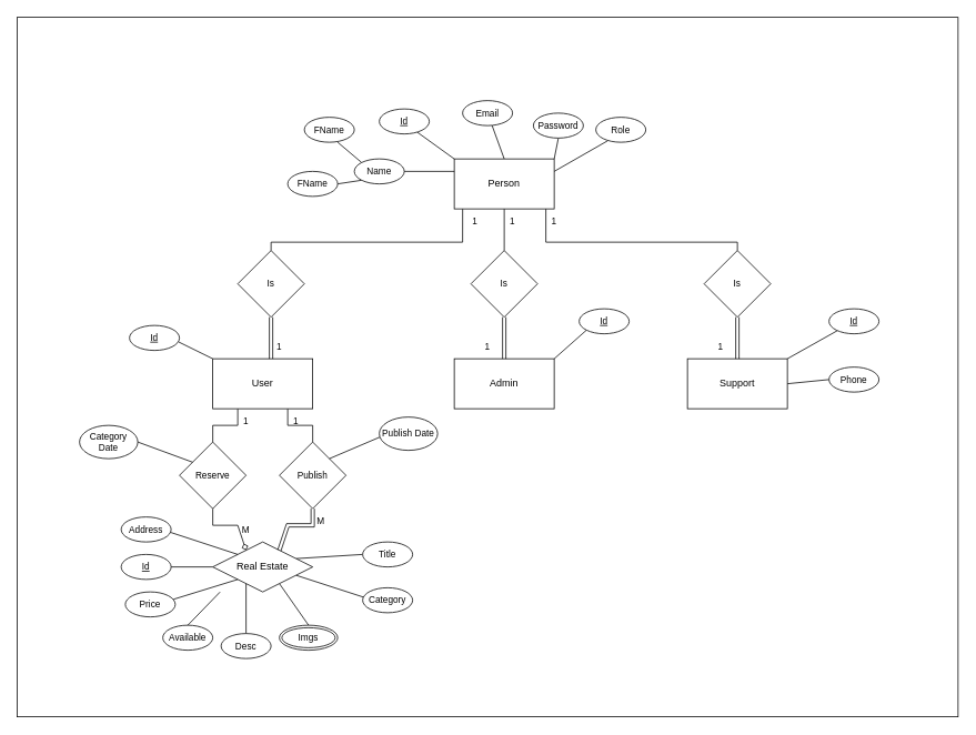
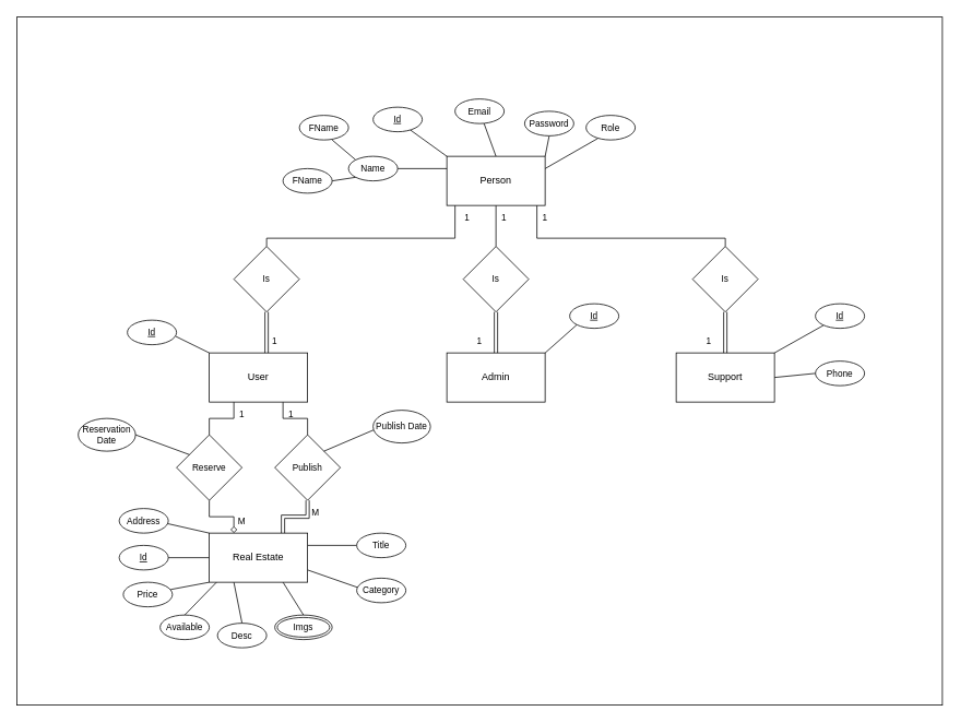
  <mxCell id="0" />
  <mxCell id="1" parent="0" />
  <mxCell id="2" style="rounded=0;orthogonalLoop=1;jettySize=auto;html=1;exitX=0;exitY=0;exitDx=0;exitDy=0;endArrow=none;endFill=0;entryX=0.758;entryY=0.929;entryDx=0;entryDy=0;entryPerimeter=0;" edge="1" parent="1" source="8" target="24"><mxGeometry relative="1" as="geometry"><mxPoint x="505" y="160" as="targetPoint" /></mxGeometry></mxCell>
  <mxCell id="3" style="edgeStyle=none;shape=connector;rounded=0;orthogonalLoop=1;jettySize=auto;html=1;exitX=0.5;exitY=0;exitDx=0;exitDy=0;labelBackgroundColor=default;strokeColor=default;align=center;verticalAlign=middle;fontFamily=Helvetica;fontSize=11;fontColor=default;endArrow=none;endFill=0;" edge="1" parent="1" source="8" target="25"><mxGeometry relative="1" as="geometry" /></mxCell>
  <mxCell id="4" style="edgeStyle=none;shape=connector;rounded=0;orthogonalLoop=1;jettySize=auto;html=1;exitX=1;exitY=0;exitDx=0;exitDy=0;entryX=0.5;entryY=1;entryDx=0;entryDy=0;labelBackgroundColor=default;strokeColor=default;align=center;verticalAlign=middle;fontFamily=Helvetica;fontSize=11;fontColor=default;endArrow=none;endFill=0;" edge="1" parent="1" source="8" target="26"><mxGeometry relative="1" as="geometry" /></mxCell>
  <mxCell id="5" style="edgeStyle=none;shape=connector;rounded=0;orthogonalLoop=1;jettySize=auto;html=1;exitX=0.5;exitY=1;exitDx=0;exitDy=0;entryX=0.5;entryY=0;entryDx=0;entryDy=0;labelBackgroundColor=default;strokeColor=default;align=center;verticalAlign=middle;fontFamily=Helvetica;fontSize=11;fontColor=default;endArrow=none;endFill=0;" edge="1" parent="1" source="8" target="35"><mxGeometry relative="1" as="geometry" /></mxCell>
  <mxCell id="6" style="edgeStyle=none;shape=connector;rounded=0;orthogonalLoop=1;jettySize=auto;html=1;exitX=0.75;exitY=1;exitDx=0;exitDy=0;entryX=0.5;entryY=0;entryDx=0;entryDy=0;labelBackgroundColor=default;strokeColor=default;align=center;verticalAlign=middle;fontFamily=Helvetica;fontSize=11;fontColor=default;endArrow=none;endFill=0;" edge="1" parent="1" target="37"><mxGeometry relative="1" as="geometry"><mxPoint x="655" y="250" as="sourcePoint" /><mxPoint x="905" y="300" as="targetPoint" /><Array as="points"><mxPoint x="655" y="290" /><mxPoint x="885" y="290" /></Array></mxGeometry></mxCell>
  <mxCell id="7" style="edgeStyle=none;shape=connector;rounded=0;orthogonalLoop=1;jettySize=auto;html=1;exitX=1;exitY=0.25;exitDx=0;exitDy=0;labelBackgroundColor=default;strokeColor=default;align=center;verticalAlign=middle;fontFamily=Helvetica;fontSize=11;fontColor=default;endArrow=none;endFill=0;entryX=0.242;entryY=0.935;entryDx=0;entryDy=0;entryPerimeter=0;" edge="1" parent="1" source="8" target="72"><mxGeometry relative="1" as="geometry"><mxPoint x="745" y="180" as="targetPoint" /></mxGeometry></mxCell>
  <mxCell id="8" value="Person" style="rounded=0;whiteSpace=wrap;html=1;" vertex="1" parent="1"><mxGeometry x="545" y="190" width="120" height="60" as="geometry" /></mxCell>
  <mxCell id="9" style="edgeStyle=none;shape=connector;rounded=0;orthogonalLoop=1;jettySize=auto;html=1;exitX=0.25;exitY=1;exitDx=0;exitDy=0;entryX=0.5;entryY=0;entryDx=0;entryDy=0;labelBackgroundColor=default;strokeColor=default;align=center;verticalAlign=middle;fontFamily=Helvetica;fontSize=11;fontColor=default;endArrow=none;endFill=0;" edge="1" parent="1" source="12" target="41"><mxGeometry relative="1" as="geometry"><Array as="points"><mxPoint x="285" y="510" /><mxPoint x="255" y="510" /></Array></mxGeometry></mxCell>
  <mxCell id="10" style="edgeStyle=none;shape=connector;rounded=0;orthogonalLoop=1;jettySize=auto;html=1;exitX=0.75;exitY=1;exitDx=0;exitDy=0;entryX=0.5;entryY=0;entryDx=0;entryDy=0;labelBackgroundColor=default;strokeColor=default;align=center;verticalAlign=middle;fontFamily=Helvetica;fontSize=11;fontColor=default;endArrow=none;endFill=0;" edge="1" parent="1" source="12" target="39"><mxGeometry relative="1" as="geometry"><Array as="points"><mxPoint x="345" y="510" /><mxPoint x="375" y="510" /></Array></mxGeometry></mxCell>
  <mxCell id="11" style="edgeStyle=none;shape=connector;rounded=0;orthogonalLoop=1;jettySize=auto;html=1;exitX=0;exitY=0;exitDx=0;exitDy=0;labelBackgroundColor=default;strokeColor=default;align=center;verticalAlign=middle;fontFamily=Helvetica;fontSize=11;fontColor=default;endArrow=none;endFill=0;entryX=0.983;entryY=0.66;entryDx=0;entryDy=0;entryPerimeter=0;" edge="1" parent="1" source="12" target="42"><mxGeometry relative="1" as="geometry"><mxPoint x="215" y="410" as="targetPoint" /></mxGeometry></mxCell>
  <mxCell id="12" value="User" style="rounded=0;whiteSpace=wrap;html=1;" vertex="1" parent="1"><mxGeometry x="255" y="430" width="120" height="60" as="geometry" /></mxCell>
  <mxCell id="13" style="edgeStyle=none;shape=connector;rounded=0;orthogonalLoop=1;jettySize=auto;html=1;exitX=1;exitY=0;exitDx=0;exitDy=0;entryX=0;entryY=1;entryDx=0;entryDy=0;labelBackgroundColor=default;strokeColor=default;align=center;verticalAlign=middle;fontFamily=Helvetica;fontSize=11;fontColor=default;endArrow=none;endFill=0;" edge="1" parent="1" source="14" target="44"><mxGeometry relative="1" as="geometry" /></mxCell>
  <mxCell id="14" value="Admin" style="rounded=0;whiteSpace=wrap;html=1;" vertex="1" parent="1"><mxGeometry x="545" y="430" width="120" height="60" as="geometry" /></mxCell>
  <mxCell id="15" style="edgeStyle=none;shape=connector;rounded=0;orthogonalLoop=1;jettySize=auto;html=1;exitX=1;exitY=0;exitDx=0;exitDy=0;labelBackgroundColor=default;strokeColor=default;align=center;verticalAlign=middle;fontFamily=Helvetica;fontSize=11;fontColor=default;endArrow=none;endFill=0;" edge="1" parent="1" source="17" target="43"><mxGeometry relative="1" as="geometry" /></mxCell>
  <mxCell id="16" style="edgeStyle=none;shape=connector;rounded=0;orthogonalLoop=1;jettySize=auto;html=1;exitX=1;exitY=0.5;exitDx=0;exitDy=0;entryX=0;entryY=0.5;entryDx=0;entryDy=0;labelBackgroundColor=default;strokeColor=default;align=center;verticalAlign=middle;fontFamily=Helvetica;fontSize=11;fontColor=default;endArrow=none;endFill=0;" edge="1" parent="1" source="17" target="73"><mxGeometry relative="1" as="geometry" /></mxCell>
  <mxCell id="17" value="Support" style="rounded=0;whiteSpace=wrap;html=1;" vertex="1" parent="1"><mxGeometry x="825" y="430" width="120" height="60" as="geometry" /></mxCell>
  <mxCell id="18" style="edgeStyle=none;shape=connector;rounded=0;orthogonalLoop=1;jettySize=auto;html=1;exitX=0;exitY=0.5;exitDx=0;exitDy=0;entryX=1;entryY=0.5;entryDx=0;entryDy=0;labelBackgroundColor=default;strokeColor=default;align=center;verticalAlign=middle;fontFamily=Helvetica;fontSize=11;fontColor=default;endArrow=none;endFill=0;" edge="1" parent="1" source="23" target="45"><mxGeometry relative="1" as="geometry" /></mxCell>
  <mxCell id="19" style="edgeStyle=none;shape=connector;rounded=0;orthogonalLoop=1;jettySize=auto;html=1;exitX=0.25;exitY=1;exitDx=0;exitDy=0;entryX=0.5;entryY=0;entryDx=0;entryDy=0;labelBackgroundColor=default;strokeColor=default;align=center;verticalAlign=middle;fontFamily=Helvetica;fontSize=11;fontColor=default;endArrow=none;endFill=0;" edge="1" parent="1" source="23" target="52"><mxGeometry relative="1" as="geometry" /></mxCell>
  <mxCell id="20" style="edgeStyle=none;shape=connector;rounded=0;orthogonalLoop=1;jettySize=auto;html=1;exitX=0.75;exitY=1;exitDx=0;exitDy=0;entryX=0.5;entryY=0;entryDx=0;entryDy=0;labelBackgroundColor=default;strokeColor=default;align=center;verticalAlign=middle;fontFamily=Helvetica;fontSize=11;fontColor=default;endArrow=none;endFill=0;" edge="1" parent="1" source="23" target="53"><mxGeometry relative="1" as="geometry"><mxPoint x="365" y="740" as="targetPoint" /></mxGeometry></mxCell>
  <mxCell id="21" style="edgeStyle=none;shape=connector;rounded=0;orthogonalLoop=1;jettySize=auto;html=1;exitX=1;exitY=0.25;exitDx=0;exitDy=0;entryX=0;entryY=0.5;entryDx=0;entryDy=0;labelBackgroundColor=default;strokeColor=default;align=center;verticalAlign=middle;fontFamily=Helvetica;fontSize=11;fontColor=default;endArrow=none;endFill=0;" edge="1" parent="1" source="23" target="54"><mxGeometry relative="1" as="geometry" /></mxCell>
  <mxCell id="22" style="edgeStyle=none;shape=connector;rounded=0;orthogonalLoop=1;jettySize=auto;html=1;exitX=1;exitY=0.75;exitDx=0;exitDy=0;labelBackgroundColor=default;strokeColor=default;align=center;verticalAlign=middle;fontFamily=Helvetica;fontSize=11;fontColor=default;endArrow=none;endFill=0;entryX=0.02;entryY=0.379;entryDx=0;entryDy=0;entryPerimeter=0;" edge="1" parent="1" source="23" target="55"><mxGeometry relative="1" as="geometry"><mxPoint x="425" y="720" as="targetPoint" /></mxGeometry></mxCell>
- <mxCell id="23" value="Real Estate" style="rhombus;whiteSpace=wrap;html=1;" vertex="1" parent="1"><mxGeometry x="255" y="650" width="120" height="60" as="geometry" /></mxCell>
+ <mxCell id="23" value="Real Estate" style="rounded=0;whiteSpace=wrap;html=1;" vertex="1" parent="1"><mxGeometry x="255" y="650" width="120" height="60" as="geometry" /></mxCell>
  <mxCell id="24" value="&lt;u&gt;Id&lt;/u&gt;" style="ellipse;whiteSpace=wrap;html=1;fontFamily=Helvetica;fontSize=11;fontColor=default;" vertex="1" parent="1"><mxGeometry x="455" y="130" width="60" height="30" as="geometry" /></mxCell>
  <mxCell id="25" value="Email" style="ellipse;whiteSpace=wrap;html=1;fontFamily=Helvetica;fontSize=11;fontColor=default;" vertex="1" parent="1"><mxGeometry x="555" y="120" width="60" height="30" as="geometry" /></mxCell>
  <mxCell id="26" value="Password" style="ellipse;whiteSpace=wrap;html=1;fontFamily=Helvetica;fontSize=11;fontColor=default;" vertex="1" parent="1"><mxGeometry x="640" y="135" width="60" height="30" as="geometry" /></mxCell>
  <mxCell id="27" style="edgeStyle=none;shape=connector;rounded=0;orthogonalLoop=1;jettySize=auto;html=1;exitX=1;exitY=0.5;exitDx=0;exitDy=0;entryX=0;entryY=0.25;entryDx=0;entryDy=0;labelBackgroundColor=default;strokeColor=default;align=center;verticalAlign=middle;fontFamily=Helvetica;fontSize=11;fontColor=default;endArrow=none;endFill=0;" edge="1" parent="1" source="30" target="8"><mxGeometry relative="1" as="geometry" /></mxCell>
  <mxCell id="28" style="edgeStyle=none;shape=connector;rounded=0;orthogonalLoop=1;jettySize=auto;html=1;exitX=0;exitY=0;exitDx=0;exitDy=0;labelBackgroundColor=default;strokeColor=default;align=center;verticalAlign=middle;fontFamily=Helvetica;fontSize=11;fontColor=default;endArrow=none;endFill=0;" edge="1" parent="1" source="30"><mxGeometry relative="1" as="geometry"><mxPoint x="405" y="170" as="targetPoint" /></mxGeometry></mxCell>
  <mxCell id="29" style="edgeStyle=none;shape=connector;rounded=0;orthogonalLoop=1;jettySize=auto;html=1;exitX=0;exitY=1;exitDx=0;exitDy=0;entryX=1;entryY=0.5;entryDx=0;entryDy=0;labelBackgroundColor=default;strokeColor=default;align=center;verticalAlign=middle;fontFamily=Helvetica;fontSize=11;fontColor=default;endArrow=none;endFill=0;" edge="1" parent="1" source="30" target="61"><mxGeometry relative="1" as="geometry" /></mxCell>
  <mxCell id="30" value="Name" style="ellipse;whiteSpace=wrap;html=1;fontFamily=Helvetica;fontSize=11;fontColor=default;" vertex="1" parent="1"><mxGeometry x="425" y="190" width="60" height="30" as="geometry" /></mxCell>
  <mxCell id="31" style="edgeStyle=none;shape=connector;rounded=0;orthogonalLoop=1;jettySize=auto;html=1;exitX=0.5;exitY=0;exitDx=0;exitDy=0;labelBackgroundColor=default;strokeColor=default;align=center;verticalAlign=middle;fontFamily=Helvetica;fontSize=11;fontColor=default;endArrow=none;endFill=0;entryX=0.084;entryY=1.003;entryDx=0;entryDy=0;entryPerimeter=0;" edge="1" parent="1" source="32" target="8"><mxGeometry relative="1" as="geometry"><mxPoint x="555.39" y="290" as="targetPoint" /><Array as="points"><mxPoint x="325" y="290" /><mxPoint x="555" y="290" /></Array></mxGeometry></mxCell>
  <mxCell id="32" value="Is" style="rhombus;whiteSpace=wrap;html=1;fontFamily=Helvetica;fontSize=11;fontColor=default;" vertex="1" parent="1"><mxGeometry x="285" y="300" width="80" height="80" as="geometry" /></mxCell>
  <mxCell id="33" style="edgeStyle=none;shape=link;rounded=0;orthogonalLoop=1;jettySize=auto;html=1;exitX=0.5;exitY=1;exitDx=0;exitDy=0;labelBackgroundColor=default;strokeColor=default;align=center;verticalAlign=middle;fontFamily=Helvetica;fontSize=11;fontColor=default;endArrow=none;endFill=0;" edge="1" parent="1" source="32"><mxGeometry relative="1" as="geometry"><mxPoint x="325" y="430" as="targetPoint" /></mxGeometry></mxCell>
  <mxCell id="34" style="edgeStyle=none;shape=link;rounded=0;orthogonalLoop=1;jettySize=auto;html=1;exitX=0.5;exitY=1;exitDx=0;exitDy=0;entryX=0.5;entryY=0;entryDx=0;entryDy=0;labelBackgroundColor=default;strokeColor=default;align=center;verticalAlign=middle;fontFamily=Helvetica;fontSize=11;fontColor=default;endArrow=none;endFill=0;" edge="1" parent="1" source="35" target="14"><mxGeometry relative="1" as="geometry" /></mxCell>
  <mxCell id="35" value="Is" style="rhombus;whiteSpace=wrap;html=1;fontFamily=Helvetica;fontSize=11;fontColor=default;" vertex="1" parent="1"><mxGeometry x="565" y="300" width="80" height="80" as="geometry" /></mxCell>
  <mxCell id="36" style="edgeStyle=none;shape=link;rounded=0;orthogonalLoop=1;jettySize=auto;html=1;exitX=0.5;exitY=1;exitDx=0;exitDy=0;entryX=0.5;entryY=0;entryDx=0;entryDy=0;labelBackgroundColor=default;strokeColor=default;align=center;verticalAlign=middle;fontFamily=Helvetica;fontSize=11;fontColor=default;endArrow=none;endFill=0;" edge="1" parent="1" source="37" target="17"><mxGeometry relative="1" as="geometry" /></mxCell>
  <mxCell id="37" value="Is" style="rhombus;whiteSpace=wrap;html=1;fontFamily=Helvetica;fontSize=11;fontColor=default;" vertex="1" parent="1"><mxGeometry x="845" y="300" width="80" height="80" as="geometry" /></mxCell>
  <mxCell id="38" style="edgeStyle=none;shape=link;rounded=0;orthogonalLoop=1;jettySize=auto;html=1;exitX=0.5;exitY=1;exitDx=0;exitDy=0;entryX=0.75;entryY=0;entryDx=0;entryDy=0;labelBackgroundColor=default;strokeColor=default;align=center;verticalAlign=middle;fontFamily=Helvetica;fontSize=11;fontColor=default;endArrow=none;endFill=0;" edge="1" parent="1" source="39" target="23"><mxGeometry relative="1" as="geometry"><Array as="points"><mxPoint x="375" y="630" /><mxPoint x="345" y="630" /></Array></mxGeometry></mxCell>
  <mxCell id="39" value="Publish" style="rhombus;whiteSpace=wrap;html=1;fontFamily=Helvetica;fontSize=11;fontColor=default;" vertex="1" parent="1"><mxGeometry x="335" y="530" width="80" height="80" as="geometry" /></mxCell>
  <mxCell id="40" style="edgeStyle=none;rounded=0;orthogonalLoop=1;jettySize=auto;html=1;exitX=0.5;exitY=1;exitDx=0;exitDy=0;entryX=0.25;entryY=0;entryDx=0;entryDy=0;labelBackgroundColor=default;strokeColor=default;align=center;verticalAlign=middle;fontFamily=Helvetica;fontSize=11;fontColor=default;endArrow=diamond;endFill=0;" edge="1" parent="1" source="41" target="23"><mxGeometry relative="1" as="geometry"><Array as="points"><mxPoint x="255" y="630" /><mxPoint x="285" y="630" /></Array></mxGeometry></mxCell>
  <mxCell id="41" value="Reserve" style="rhombus;whiteSpace=wrap;html=1;fontFamily=Helvetica;fontSize=11;fontColor=default;" vertex="1" parent="1"><mxGeometry x="215" y="530" width="80" height="80" as="geometry" /></mxCell>
  <mxCell id="42" value="&lt;u&gt;Id&lt;/u&gt;" style="ellipse;whiteSpace=wrap;html=1;fontFamily=Helvetica;fontSize=11;fontColor=default;" vertex="1" parent="1"><mxGeometry x="155" y="390" width="60" height="30" as="geometry" /></mxCell>
  <mxCell id="43" value="&lt;u&gt;Id&lt;/u&gt;" style="ellipse;whiteSpace=wrap;html=1;fontFamily=Helvetica;fontSize=11;fontColor=default;" vertex="1" parent="1"><mxGeometry x="995" y="370" width="60" height="30" as="geometry" /></mxCell>
  <mxCell id="44" value="&lt;u&gt;Id&lt;/u&gt;" style="ellipse;whiteSpace=wrap;html=1;fontFamily=Helvetica;fontSize=11;fontColor=default;" vertex="1" parent="1"><mxGeometry x="695" y="370" width="60" height="30" as="geometry" /></mxCell>
  <mxCell id="45" value="&lt;u&gt;Id&lt;/u&gt;" style="ellipse;whiteSpace=wrap;html=1;fontFamily=Helvetica;fontSize=11;fontColor=default;" vertex="1" parent="1"><mxGeometry y="665" width="60" height="30" as="geometry" x="145" /></mxCell>
  <mxCell id="46" value="Price" style="ellipse;whiteSpace=wrap;html=1;fontFamily=Helvetica;fontSize=11;fontColor=default;" vertex="1" parent="1"><mxGeometry x="150" y="710" width="60" height="30" as="geometry" /></mxCell>
  <mxCell id="47" style="edgeStyle=none;shape=connector;rounded=0;orthogonalLoop=1;jettySize=auto;html=1;exitX=0;exitY=1;exitDx=0;exitDy=0;entryX=0.964;entryY=0.296;entryDx=0;entryDy=0;entryPerimeter=0;labelBackgroundColor=default;strokeColor=default;align=center;verticalAlign=middle;fontFamily=Helvetica;fontSize=11;fontColor=default;endArrow=none;endFill=0;" edge="1" parent="1" source="23" target="46"><mxGeometry relative="1" as="geometry" /></mxCell>
- <mxCell id="48" value="Category Date" style="ellipse;whiteSpace=wrap;html=1;fontFamily=Helvetica;fontSize=11;fontColor=default;" vertex="1" parent="1"><mxGeometry x="95" y="510" width="70" height="40" as="geometry" /></mxCell>
+ <mxCell id="48" value="Reservation Date" style="ellipse;whiteSpace=wrap;html=1;fontFamily=Helvetica;fontSize=11;fontColor=default;" vertex="1" parent="1"><mxGeometry x="95" y="510" width="70" height="40" as="geometry" /></mxCell>
  <mxCell id="49" style="edgeStyle=none;shape=connector;rounded=0;orthogonalLoop=1;jettySize=auto;html=1;exitX=1;exitY=0.5;exitDx=0;exitDy=0;entryX=0.197;entryY=0.303;entryDx=0;entryDy=0;entryPerimeter=0;labelBackgroundColor=default;strokeColor=default;align=center;verticalAlign=middle;fontFamily=Helvetica;fontSize=11;fontColor=default;endArrow=none;endFill=0;" edge="1" parent="1" source="48" target="41"><mxGeometry relative="1" as="geometry" /></mxCell>
  <mxCell id="50" value="Publish Date" style="ellipse;whiteSpace=wrap;html=1;fontFamily=Helvetica;fontSize=11;fontColor=default;" vertex="1" parent="1"><mxGeometry x="455" y="500" width="70" height="40" as="geometry" /></mxCell>
  <mxCell id="51" style="edgeStyle=none;shape=connector;rounded=0;orthogonalLoop=1;jettySize=auto;html=1;exitX=1;exitY=0;exitDx=0;exitDy=0;entryX=0.007;entryY=0.604;entryDx=0;entryDy=0;entryPerimeter=0;labelBackgroundColor=default;strokeColor=default;align=center;verticalAlign=middle;fontFamily=Helvetica;fontSize=11;fontColor=default;endArrow=none;endFill=0;" edge="1" parent="1" source="39" target="50"><mxGeometry relative="1" as="geometry" /></mxCell>
  <mxCell id="52" value="Desc" style="ellipse;whiteSpace=wrap;html=1;fontFamily=Helvetica;fontSize=11;fontColor=default;" vertex="1" parent="1"><mxGeometry x="265" y="760" width="60" height="30" as="geometry" /></mxCell>
  <mxCell id="53" value="Imgs" style="ellipse;shape=doubleEllipse;margin=3;whiteSpace=wrap;html=1;align=center;fontFamily=Helvetica;fontSize=11;fontColor=default;" vertex="1" parent="1"><mxGeometry x="335" y="750" width="70" height="30" as="geometry" /></mxCell>
  <mxCell id="54" value="Title" style="ellipse;whiteSpace=wrap;html=1;fontFamily=Helvetica;fontSize=11;fontColor=default;" vertex="1" parent="1"><mxGeometry x="435" y="650" width="60" height="30" as="geometry" /></mxCell>
  <mxCell id="55" value="Category" style="ellipse;whiteSpace=wrap;html=1;fontFamily=Helvetica;fontSize=11;fontColor=default;" vertex="1" parent="1"><mxGeometry x="435" y="705" width="60" height="30" as="geometry" /></mxCell>
  <mxCell id="56" value="Address" style="ellipse;whiteSpace=wrap;html=1;fontFamily=Helvetica;fontSize=11;fontColor=default;" vertex="1" parent="1"><mxGeometry y="620" width="60" height="30" as="geometry" x="145" /></mxCell>
  <mxCell id="57" style="edgeStyle=none;shape=connector;rounded=0;orthogonalLoop=1;jettySize=auto;html=1;exitX=0;exitY=0;exitDx=0;exitDy=0;entryX=0.988;entryY=0.616;entryDx=0;entryDy=0;entryPerimeter=0;labelBackgroundColor=default;strokeColor=default;align=center;verticalAlign=middle;fontFamily=Helvetica;fontSize=11;fontColor=default;endArrow=none;endFill=0;" edge="1" parent="1" source="23" target="56"><mxGeometry relative="1" as="geometry" /></mxCell>
  <mxCell id="58" value="Available" style="ellipse;whiteSpace=wrap;html=1;fontFamily=Helvetica;fontSize=11;fontColor=default;" vertex="1" parent="1"><mxGeometry x="195" y="750" width="60" height="30" as="geometry" /></mxCell>
  <mxCell id="59" style="edgeStyle=none;shape=connector;rounded=0;orthogonalLoop=1;jettySize=auto;html=1;exitX=0.5;exitY=0;exitDx=0;exitDy=0;entryX=0.073;entryY=1.002;entryDx=0;entryDy=0;entryPerimeter=0;labelBackgroundColor=default;strokeColor=default;align=center;verticalAlign=middle;fontFamily=Helvetica;fontSize=11;fontColor=default;endArrow=none;endFill=0;" edge="1" parent="1" source="58" target="23"><mxGeometry relative="1" as="geometry" /></mxCell>
  <mxCell id="60" value="FName" style="ellipse;whiteSpace=wrap;html=1;fontFamily=Helvetica;fontSize=11;fontColor=default;" vertex="1" parent="1"><mxGeometry x="365" y="140" width="60" height="30" as="geometry" /></mxCell>
  <mxCell id="61" value="FName" style="ellipse;whiteSpace=wrap;html=1;fontFamily=Helvetica;fontSize=11;fontColor=default;" vertex="1" parent="1"><mxGeometry x="345" y="205" width="60" height="30" as="geometry" /></mxCell>
  <mxCell id="62" value="1" style="text;html=1;strokeColor=none;fillColor=none;align=center;verticalAlign=middle;whiteSpace=wrap;rounded=0;fontSize=11;fontFamily=Helvetica;fontColor=default;" vertex="1" parent="1"><mxGeometry x="540" y="250" width="60" height="30" as="geometry" /></mxCell>
  <mxCell id="63" value="1" style="text;html=1;strokeColor=none;fillColor=none;align=center;verticalAlign=middle;whiteSpace=wrap;rounded=0;fontSize=11;fontFamily=Helvetica;fontColor=default;" vertex="1" parent="1"><mxGeometry x="305" y="400" width="60" height="30" as="geometry" /></mxCell>
  <mxCell id="64" value="1" style="text;html=1;strokeColor=none;fillColor=none;align=center;verticalAlign=middle;whiteSpace=wrap;rounded=0;fontSize=11;fontFamily=Helvetica;fontColor=default;" vertex="1" parent="1"><mxGeometry x="555" y="400" width="60" height="30" as="geometry" /></mxCell>
  <mxCell id="65" value="1" style="text;html=1;strokeColor=none;fillColor=none;align=center;verticalAlign=middle;whiteSpace=wrap;rounded=0;fontSize=11;fontFamily=Helvetica;fontColor=default;" vertex="1" parent="1"><mxGeometry x="835" y="400" width="60" height="30" as="geometry" /></mxCell>
  <mxCell id="66" value="1" style="text;html=1;strokeColor=none;fillColor=none;align=center;verticalAlign=middle;whiteSpace=wrap;rounded=0;fontSize=11;fontFamily=Helvetica;fontColor=default;" vertex="1" parent="1"><mxGeometry x="585" y="250" width="60" height="30" as="geometry" /></mxCell>
  <mxCell id="67" value="1" style="text;html=1;strokeColor=none;fillColor=none;align=center;verticalAlign=middle;whiteSpace=wrap;rounded=0;fontSize=11;fontFamily=Helvetica;fontColor=default;" vertex="1" parent="1"><mxGeometry x="635" y="250" width="60" height="30" as="geometry" /></mxCell>
  <mxCell id="68" value="1" style="text;html=1;strokeColor=none;fillColor=none;align=center;verticalAlign=middle;whiteSpace=wrap;rounded=0;fontSize=11;fontFamily=Helvetica;fontColor=default;" vertex="1" parent="1"><mxGeometry x="265" y="490" width="60" height="30" as="geometry" /></mxCell>
  <mxCell id="69" value="M" style="text;html=1;strokeColor=none;fillColor=none;align=center;verticalAlign=middle;whiteSpace=wrap;rounded=0;fontSize=11;fontFamily=Helvetica;fontColor=default;" vertex="1" parent="1"><mxGeometry x="265" y="620" width="60" height="30" as="geometry" /></mxCell>
  <mxCell id="70" value="1" style="text;html=1;strokeColor=none;fillColor=none;align=center;verticalAlign=middle;whiteSpace=wrap;rounded=0;fontSize=11;fontFamily=Helvetica;fontColor=default;" vertex="1" parent="1"><mxGeometry x="325" y="490" width="60" height="30" as="geometry" /></mxCell>
  <mxCell id="71" value="M" style="text;html=1;strokeColor=none;fillColor=none;align=center;verticalAlign=middle;whiteSpace=wrap;rounded=0;fontSize=11;fontFamily=Helvetica;fontColor=default;" vertex="1" parent="1"><mxGeometry x="355" y="610" width="60" height="30" as="geometry" /></mxCell>
  <mxCell id="72" value="Role" style="ellipse;whiteSpace=wrap;html=1;fontFamily=Helvetica;fontSize=11;fontColor=default;" vertex="1" parent="1"><mxGeometry x="715" y="140" width="60" height="30" as="geometry" /></mxCell>
  <mxCell id="73" value="Phone" style="ellipse;whiteSpace=wrap;html=1;fontFamily=Helvetica;fontSize=11;fontColor=default;" vertex="1" parent="1"><mxGeometry x="995" y="440" width="60" height="30" as="geometry" /></mxCell>
  <mxCell id="74" value="" style="rounded=0;whiteSpace=wrap;html=1;fontFamily=Helvetica;fontSize=11;fontColor=default;fillColor=none;" vertex="1" parent="1"><mxGeometry x="20" y="20" width="1130" height="840" as="geometry" /></mxCell>
